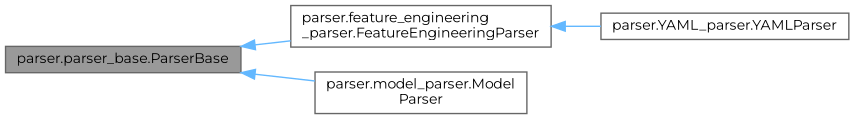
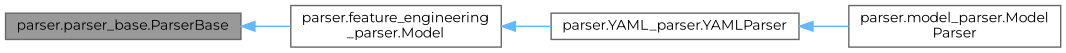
  digraph {
    fontname=Montserrat
    rankdir=LR
    node [color=gray40 fillcolor=white fontname=Montserrat fontsize=10 shape=box style=filled]
    edge [color=steelblue1 dir=back fontname=Montserrat fontsize=10 labelfontname=Helvetica labelfontsize=10 style=solid]
    n1 [fillcolor=grey60 fontcolor=black height=0.2 label="parser.parser_base.ParserBase" width=0.4]
-   n2 [height=0.2 label="parser.feature_engineering\l_parser.FeatureEngineeringParser" width=0.4]
+   n2 [height=0.2 label="parser.feature_engineering\l_parser.Model" width=0.4]
    n3 [height=0.2 label="parser.model_parser.Model\lParser" width=0.4]
    n4 [height=0.2 label="parser.YAML_parser.YAMLParser" width=0.4]
    n1 -> n2
-   n1 -> n3
+   n4 -> n3
    n2 -> n4
  }
